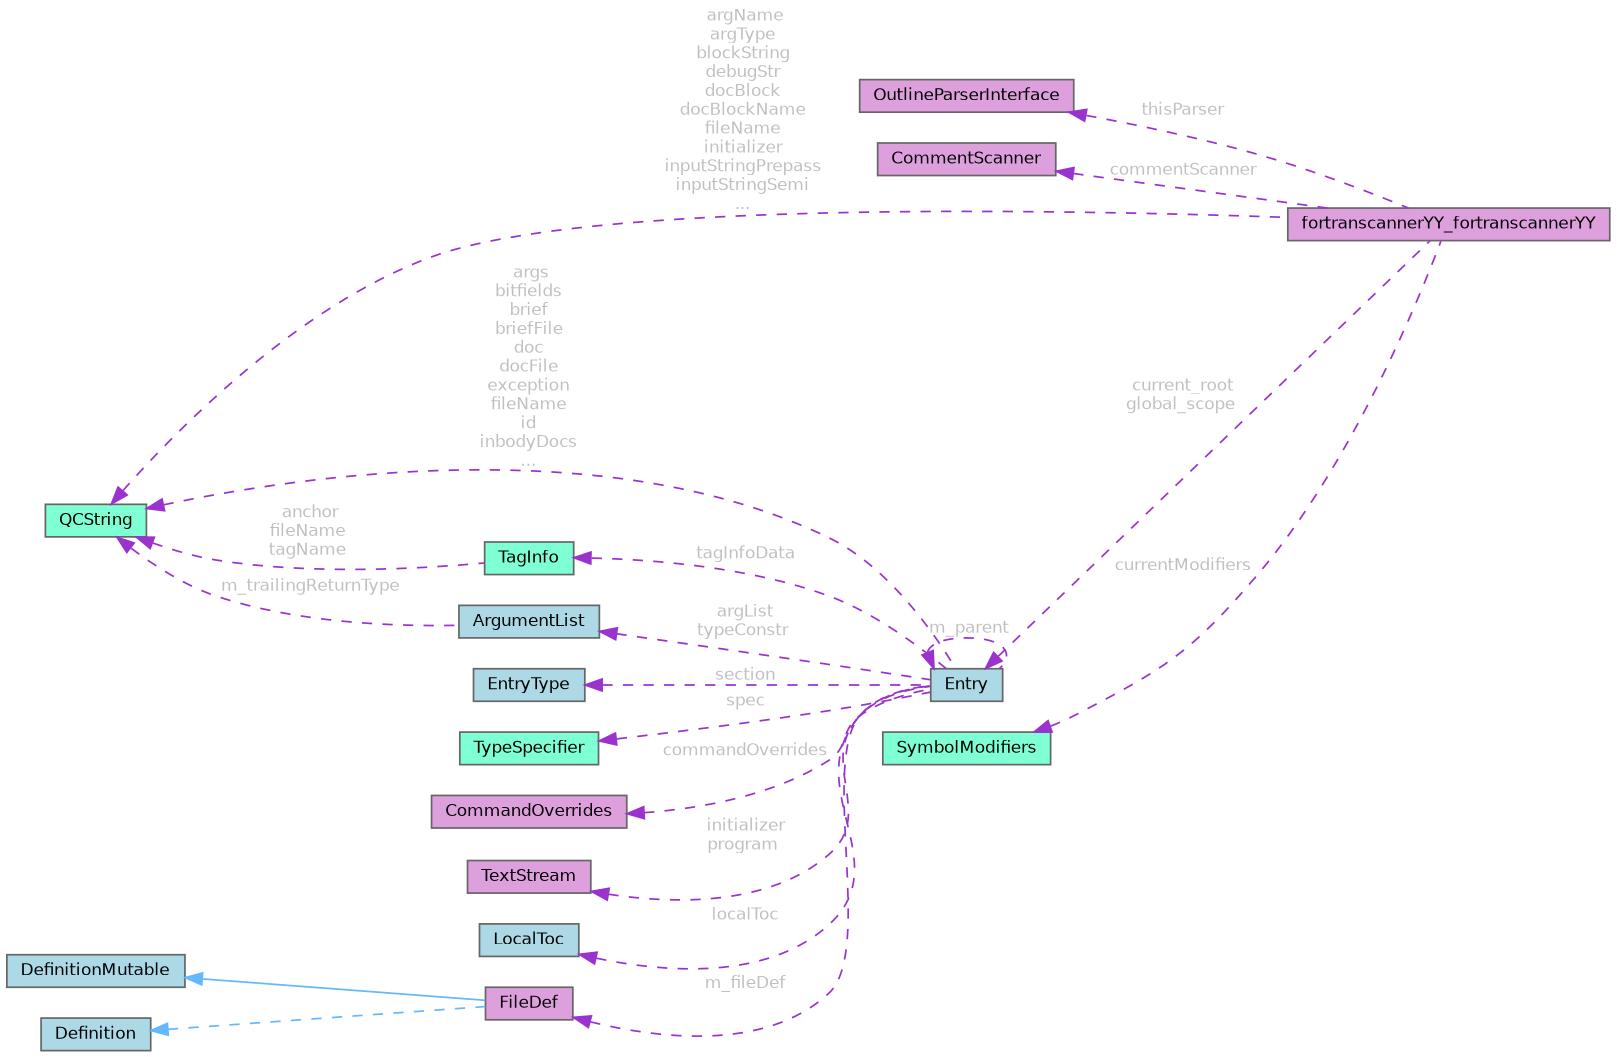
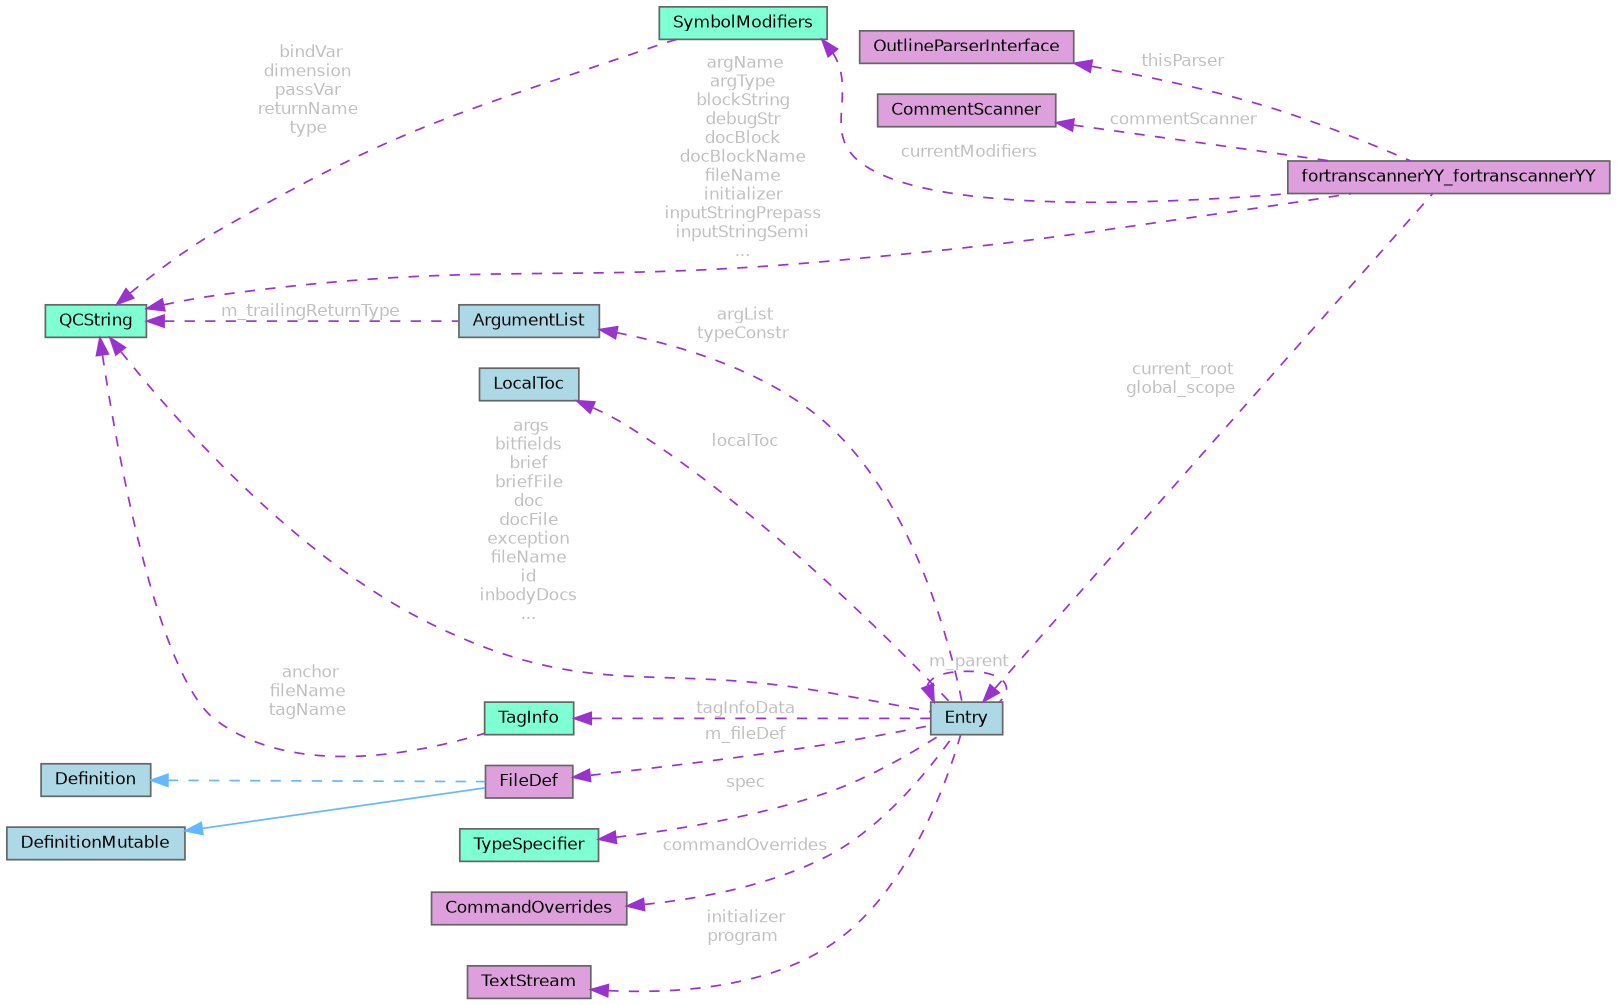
  digraph {
    rankdir=LR
    node [color=gray40 fillcolor=plum fontname=Helvetica fontsize=10 shape=box style=filled]
    edge [color=darkorchid3 dir=back fontcolor=grey fontname=Helvetica fontsize=10 labelfontname=Helvetica labelfontsize=10 style=dashed]
    n1 [fontcolor=black height=0.2 label=fortranscannerYY_fortranscannerYY width=0.4]
    n2 [height=0.2 label=OutlineParserInterface width=0.4]
    n3 [height=0.2 label=CommentScanner width=0.4]
    n4 [fillcolor=aquamarine height=0.2 label=QCString width=0.4]
    n5 [fillcolor=lightblue height=0.2 label=Entry width=0.4]
    n6 [fillcolor=aquamarine height=0.2 label=TagInfo width=0.4]
    n7 [fillcolor=lightblue height=0.2 label=ArgumentList width=0.4]
    n8 [fillcolor=aquamarine height=0.2 label=SymbolModifiers width=0.4]
-   n9 [fillcolor=lightblue height=0.2 label=EntryType width=0.4]
    n10 [fillcolor=aquamarine height=0.2 label=TypeSpecifier width=0.4]
    n11 [height=0.2 label=CommandOverrides width=0.4]
    n12 [height=0.2 label=TextStream width=0.4]
    n13 [fillcolor=lightblue height=0.2 label=LocalToc width=0.4]
    n14 [height=0.2 label=FileDef width=0.4]
    n15 [fillcolor=lightblue height=0.2 label=DefinitionMutable width=0.4]
    n16 [fillcolor=lightblue height=0.2 label=Definition width=0.4]
    n2 -> n1 [label=" thisParser"]
    n3 -> n1 [label=" commentScanner"]
    n4 -> n1 [label=" argName\nargType\nblockString\ndebugStr\ndocBlock\ndocBlockName\nfileName\ninitializer\ninputStringPrepass\ninputStringSemi\n..."]
    n4 -> n5 [label=" args\nbitfields\nbrief\nbriefFile\ndoc\ndocFile\nexception\nfileName\nid\ninbodyDocs\n..."]
    n4 -> n6 [label=" anchor\nfileName\ntagName"]
    n4 -> n7 [label=" m_trailingReturnType"]
+   n4 -> n8 [label=" bindVar\ndimension\npassVar\nreturnName\ntype"]
    n5 -> n1 [label=" current_root\nglobal_scope"]
    n5 -> n5 [label=" m_parent"]
    n6 -> n5 [label=" tagInfoData"]
    n7 -> n5 [label=" argList\ntypeConstr"]
    n8 -> n1 [label=" currentModifiers"]
-   n9 -> n5 [label=" section"]
    n10 -> n5 [label=" spec"]
    n11 -> n5 [label=" commandOverrides"]
    n12 -> n5 [label=" initializer\nprogram"]
    n13 -> n5 [label=" localToc"]
    n14 -> n5 [label=" m_fileDef"]
    n15 -> n14 [color=steelblue1 style=solid fontcolor=""]
    n16 -> n14 [color=steelblue1 fontcolor=""]
  }
